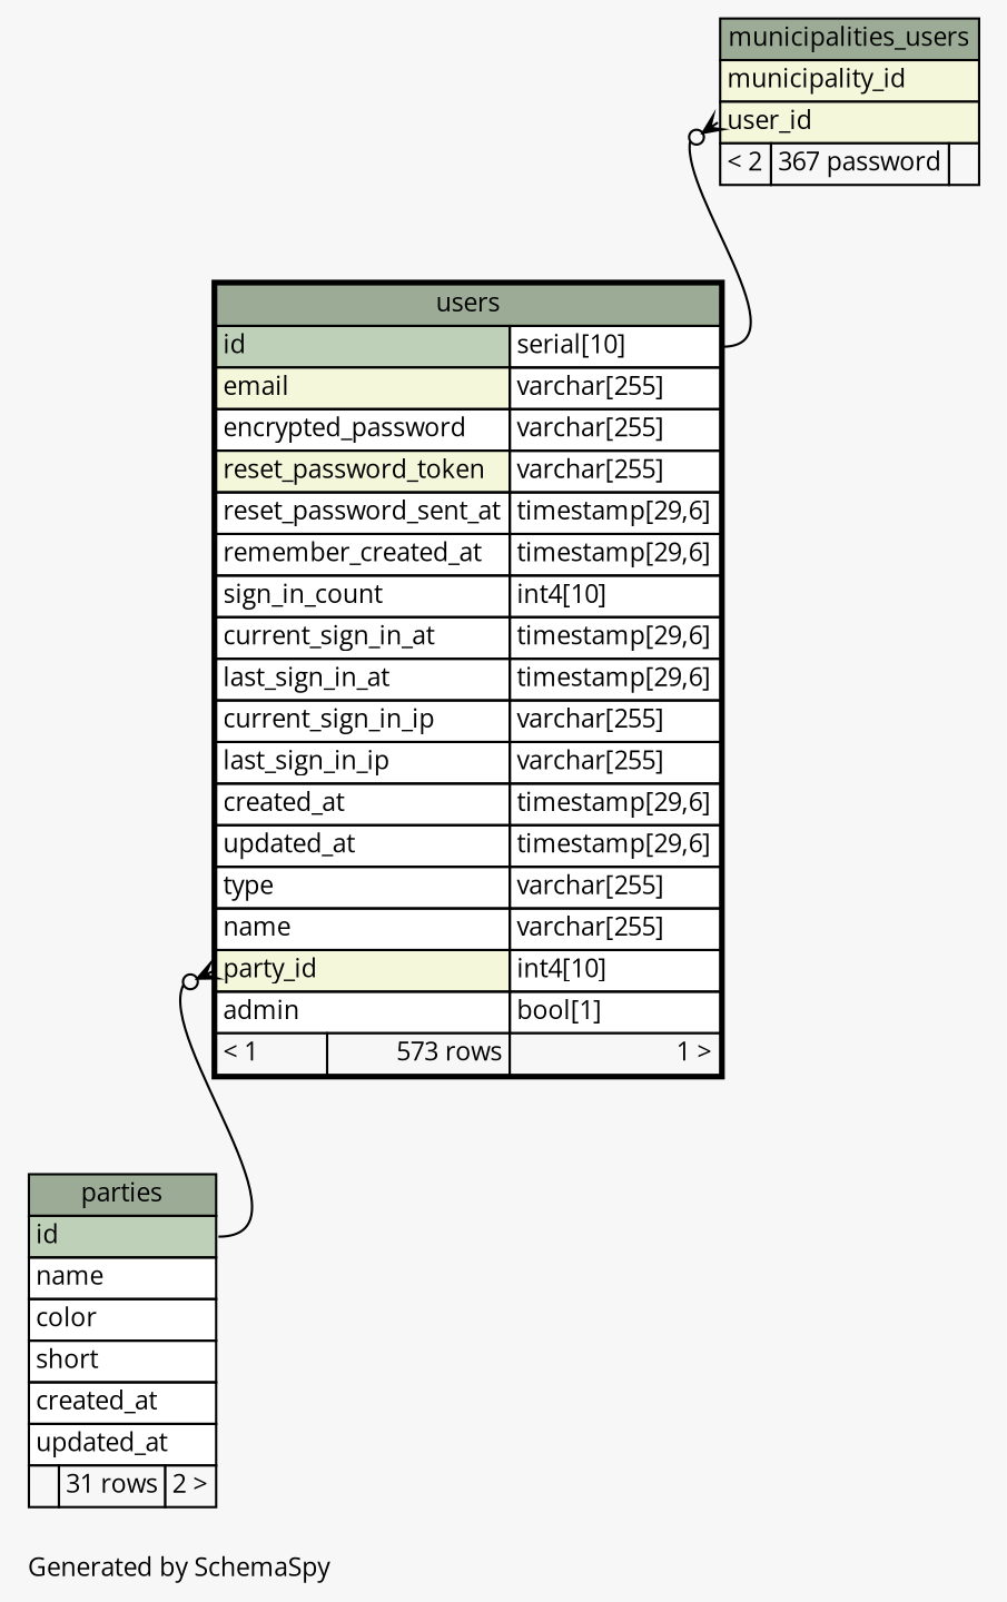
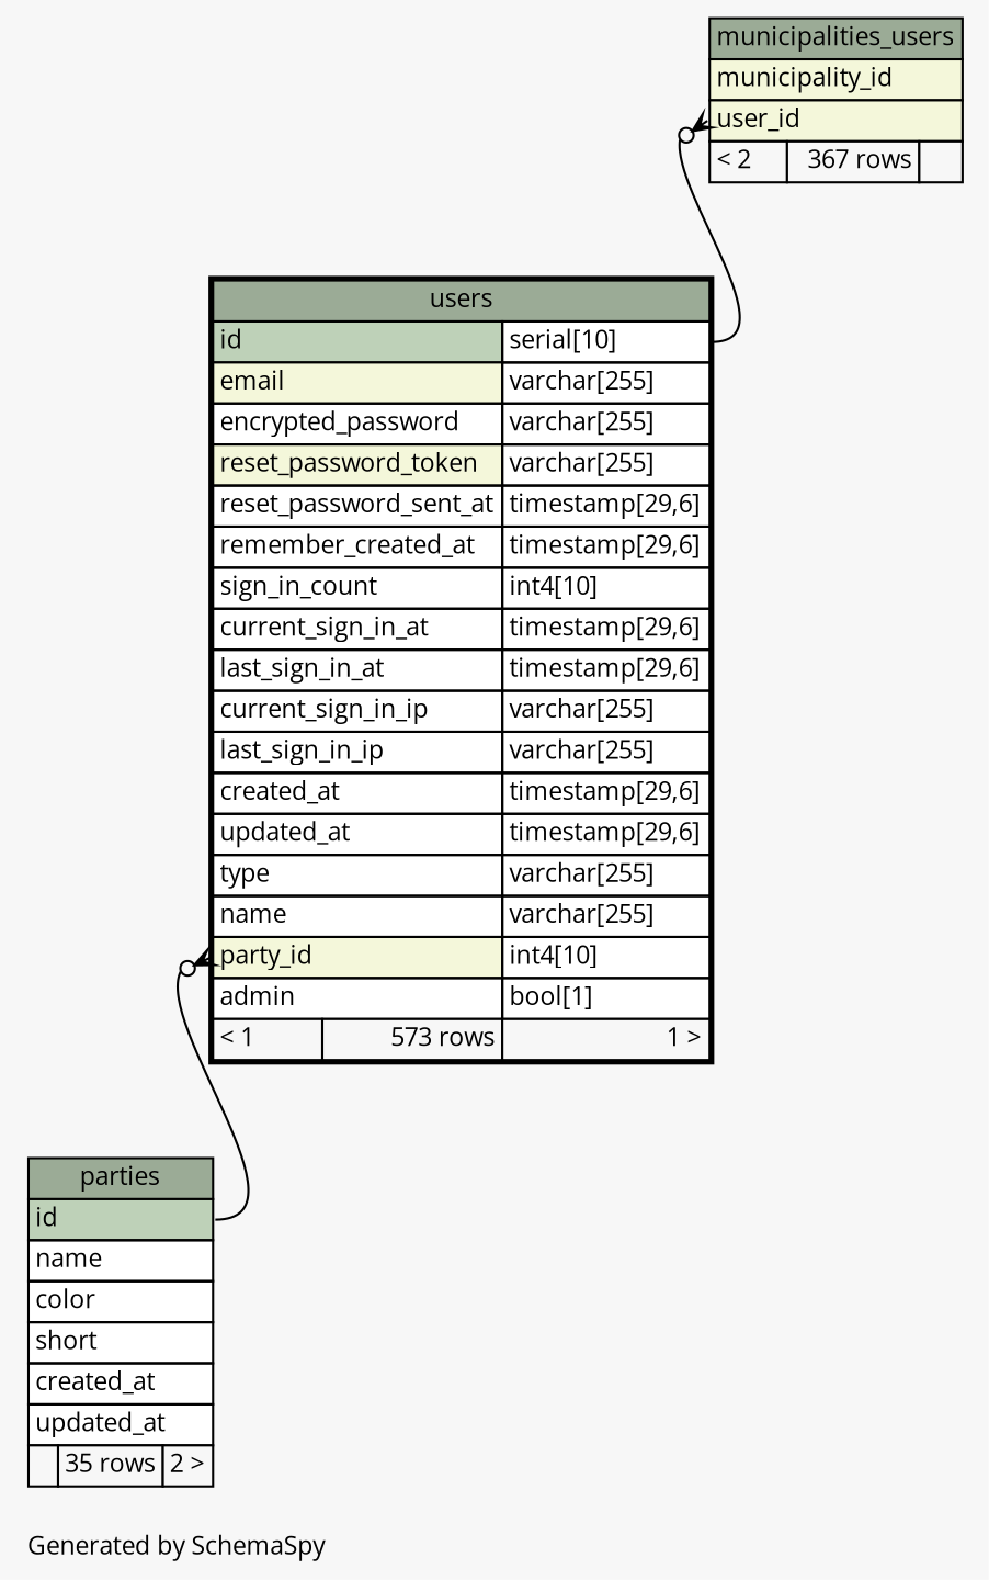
  digraph {
    bgcolor="#f7f7f7"
    fontname="Open Sans"
    fontsize=11
    label="\nGenerated by SchemaSpy"
    labeljust=l
    nodesep=0.18
    rankdir=TB
    ranksep=0.46
    node [fontname="Open Sans" fontsize=11 shape=plaintext]
    edge [arrowhead=none arrowsize=0.8 arrowtail=crowodot dir=back fontname="Open Sans"]
-   n1 [label=<     <TABLE BORDER="0" CELLBORDER="1" CELLSPACING="0" BGCOLOR="#ffffff">       <TR><TD COLSPAN="3" BGCOLOR="#9bab96" ALIGN="CENTER">municipalities_users</TD></TR>       <TR><TD PORT="municipality_id" COLSPAN="3" BGCOLOR="#f4f7da" ALIGN="LEFT">municipality_id</TD></TR>       <TR><TD PORT="user_id" COLSPAN="3" BGCOLOR="#f4f7da" ALIGN="LEFT">user_id</TD></TR>       <TR><TD ALIGN="LEFT" BGCOLOR="#f7f7f7">&lt; 2</TD><TD ALIGN="RIGHT" BGCOLOR="#f7f7f7">367 password</TD><TD ALIGN="RIGHT" BGCOLOR="#f7f7f7">  </TD></TR>     </TABLE>>]
+   n1 [label=<     <TABLE BORDER="0" CELLBORDER="1" CELLSPACING="0" BGCOLOR="#ffffff">       <TR><TD COLSPAN="3" BGCOLOR="#9bab96" ALIGN="CENTER">municipalities_users</TD></TR>       <TR><TD PORT="municipality_id" COLSPAN="3" BGCOLOR="#f4f7da" ALIGN="LEFT">municipality_id</TD></TR>       <TR><TD PORT="user_id" COLSPAN="3" BGCOLOR="#f4f7da" ALIGN="LEFT">user_id</TD></TR>       <TR><TD ALIGN="LEFT" BGCOLOR="#f7f7f7">&lt; 2</TD><TD ALIGN="RIGHT" BGCOLOR="#f7f7f7">367 rows</TD><TD ALIGN="RIGHT" BGCOLOR="#f7f7f7">  </TD></TR>     </TABLE>>]
    n2 [label=<     <TABLE BORDER="2" CELLBORDER="1" CELLSPACING="0" BGCOLOR="#ffffff">       <TR><TD COLSPAN="3" BGCOLOR="#9bab96" ALIGN="CENTER">users</TD></TR>       <TR><TD PORT="id" COLSPAN="2" BGCOLOR="#bed1b8" ALIGN="LEFT">id</TD><TD PORT="id.type" ALIGN="LEFT">serial[10]</TD></TR>       <TR><TD PORT="email" COLSPAN="2" BGCOLOR="#f4f7da" ALIGN="LEFT">email</TD><TD PORT="email.type" ALIGN="LEFT">varchar[255]</TD></TR>       <TR><TD PORT="encrypted_password" COLSPAN="2" ALIGN="LEFT">encrypted_password</TD><TD PORT="encrypted_password.type" ALIGN="LEFT">varchar[255]</TD></TR>       <TR><TD PORT="reset_password_token" COLSPAN="2" BGCOLOR="#f4f7da" ALIGN="LEFT">reset_password_token</TD><TD PORT="reset_password_token.type" ALIGN="LEFT">varchar[255]</TD></TR>       <TR><TD PORT="reset_password_sent_at" COLSPAN="2" ALIGN="LEFT">reset_password_sent_at</TD><TD PORT="reset_password_sent_at.type" ALIGN="LEFT">timestamp[29,6]</TD></TR>       <TR><TD PORT="remember_created_at" COLSPAN="2" ALIGN="LEFT">remember_created_at</TD><TD PORT="remember_created_at.type" ALIGN="LEFT">timestamp[29,6]</TD></TR>       <TR><TD PORT="sign_in_count" COLSPAN="2" ALIGN="LEFT">sign_in_count</TD><TD PORT="sign_in_count.type" ALIGN="LEFT">int4[10]</TD></TR>       <TR><TD PORT="current_sign_in_at" COLSPAN="2" ALIGN="LEFT">current_sign_in_at</TD><TD PORT="current_sign_in_at.type" ALIGN="LEFT">timestamp[29,6]</TD></TR>       <TR><TD PORT="last_sign_in_at" COLSPAN="2" ALIGN="LEFT">last_sign_in_at</TD><TD PORT="last_sign_in_at.type" ALIGN="LEFT">timestamp[29,6]</TD></TR>       <TR><TD PORT="current_sign_in_ip" COLSPAN="2" ALIGN="LEFT">current_sign_in_ip</TD><TD PORT="current_sign_in_ip.type" ALIGN="LEFT">varchar[255]</TD></TR>       <TR><TD PORT="last_sign_in_ip" COLSPAN="2" ALIGN="LEFT">last_sign_in_ip</TD><TD PORT="last_sign_in_ip.type" ALIGN="LEFT">varchar[255]</TD></TR>       <TR><TD PORT="created_at" COLSPAN="2" ALIGN="LEFT">created_at</TD><TD PORT="created_at.type" ALIGN="LEFT">timestamp[29,6]</TD></TR>       <TR><TD PORT="updated_at" COLSPAN="2" ALIGN="LEFT">updated_at</TD><TD PORT="updated_at.type" ALIGN="LEFT">timestamp[29,6]</TD></TR>       <TR><TD PORT="type" COLSPAN="2" ALIGN="LEFT">type</TD><TD PORT="type.type" ALIGN="LEFT">varchar[255]</TD></TR>       <TR><TD PORT="name" COLSPAN="2" ALIGN="LEFT">name</TD><TD PORT="name.type" ALIGN="LEFT">varchar[255]</TD></TR>       <TR><TD PORT="party_id" COLSPAN="2" BGCOLOR="#f4f7da" ALIGN="LEFT">party_id</TD><TD PORT="party_id.type" ALIGN="LEFT">int4[10]</TD></TR>       <TR><TD PORT="admin" COLSPAN="2" ALIGN="LEFT">admin</TD><TD PORT="admin.type" ALIGN="LEFT">bool[1]</TD></TR>       <TR><TD ALIGN="LEFT" BGCOLOR="#f7f7f7">&lt; 1</TD><TD ALIGN="RIGHT" BGCOLOR="#f7f7f7">573 rows</TD><TD ALIGN="RIGHT" BGCOLOR="#f7f7f7">1 &gt;</TD></TR>     </TABLE>>]
-   n3 [label=<     <TABLE BORDER="0" CELLBORDER="1" CELLSPACING="0" BGCOLOR="#ffffff">       <TR><TD COLSPAN="3" BGCOLOR="#9bab96" ALIGN="CENTER">parties</TD></TR>       <TR><TD PORT="id" COLSPAN="3" BGCOLOR="#bed1b8" ALIGN="LEFT">id</TD></TR>       <TR><TD PORT="name" COLSPAN="3" ALIGN="LEFT">name</TD></TR>       <TR><TD PORT="color" COLSPAN="3" ALIGN="LEFT">color</TD></TR>       <TR><TD PORT="short" COLSPAN="3" ALIGN="LEFT">short</TD></TR>       <TR><TD PORT="created_at" COLSPAN="3" ALIGN="LEFT">created_at</TD></TR>       <TR><TD PORT="updated_at" COLSPAN="3" ALIGN="LEFT">updated_at</TD></TR>       <TR><TD ALIGN="LEFT" BGCOLOR="#f7f7f7">  </TD><TD ALIGN="RIGHT" BGCOLOR="#f7f7f7">31 rows</TD><TD ALIGN="RIGHT" BGCOLOR="#f7f7f7">2 &gt;</TD></TR>     </TABLE>>]
+   n3 [label=<     <TABLE BORDER="0" CELLBORDER="1" CELLSPACING="0" BGCOLOR="#ffffff">       <TR><TD COLSPAN="3" BGCOLOR="#9bab96" ALIGN="CENTER">parties</TD></TR>       <TR><TD PORT="id" COLSPAN="3" BGCOLOR="#bed1b8" ALIGN="LEFT">id</TD></TR>       <TR><TD PORT="name" COLSPAN="3" ALIGN="LEFT">name</TD></TR>       <TR><TD PORT="color" COLSPAN="3" ALIGN="LEFT">color</TD></TR>       <TR><TD PORT="short" COLSPAN="3" ALIGN="LEFT">short</TD></TR>       <TR><TD PORT="created_at" COLSPAN="3" ALIGN="LEFT">created_at</TD></TR>       <TR><TD PORT="updated_at" COLSPAN="3" ALIGN="LEFT">updated_at</TD></TR>       <TR><TD ALIGN="LEFT" BGCOLOR="#f7f7f7">  </TD><TD ALIGN="RIGHT" BGCOLOR="#f7f7f7">35 rows</TD><TD ALIGN="RIGHT" BGCOLOR="#f7f7f7">2 &gt;</TD></TR>     </TABLE>>]
    n1 -> n2 [headport="id.type:e" tailport="user_id:w"]
    n2 -> n3 [headport="id:e" tailport="party_id:w"]
  }
